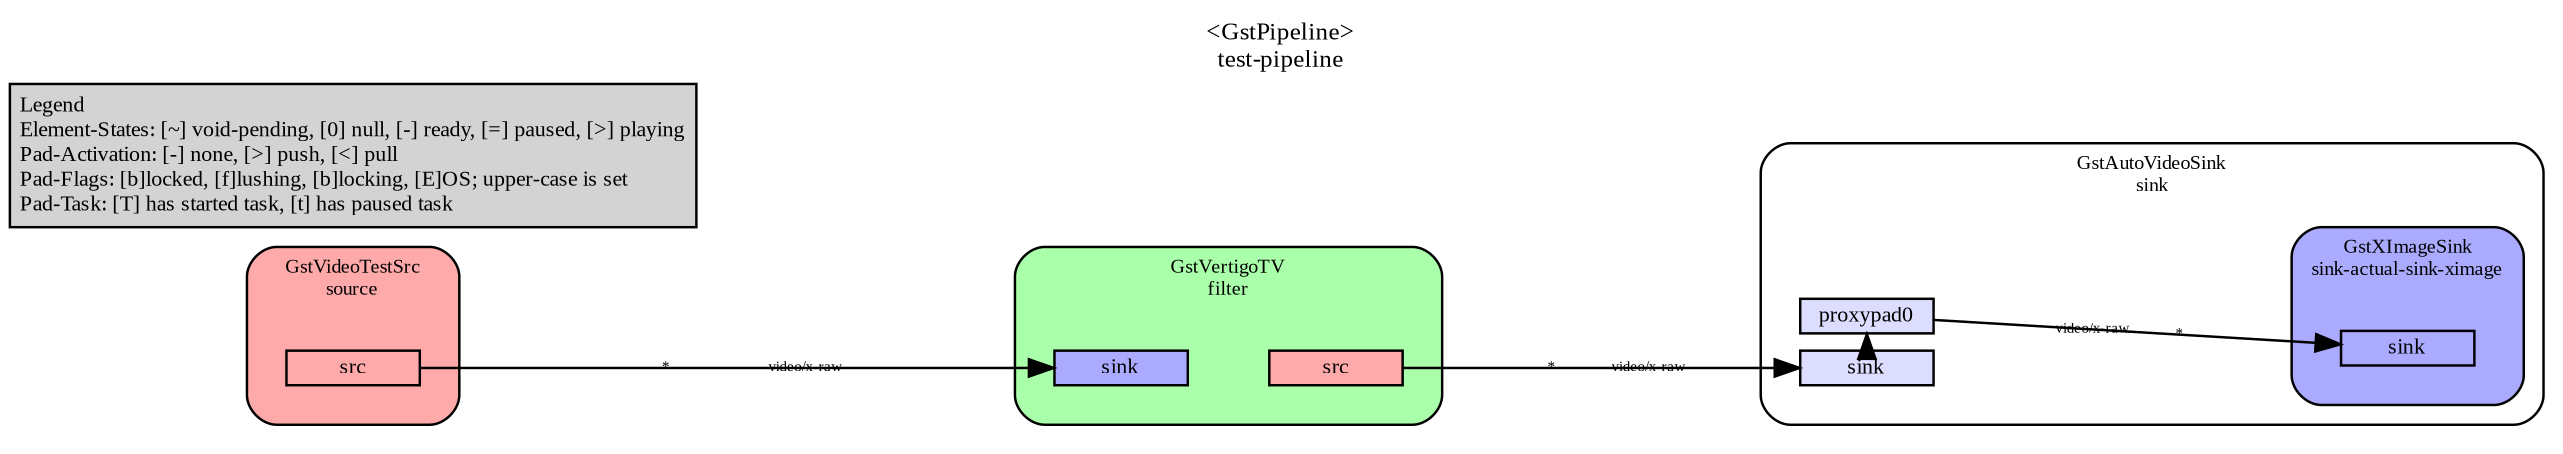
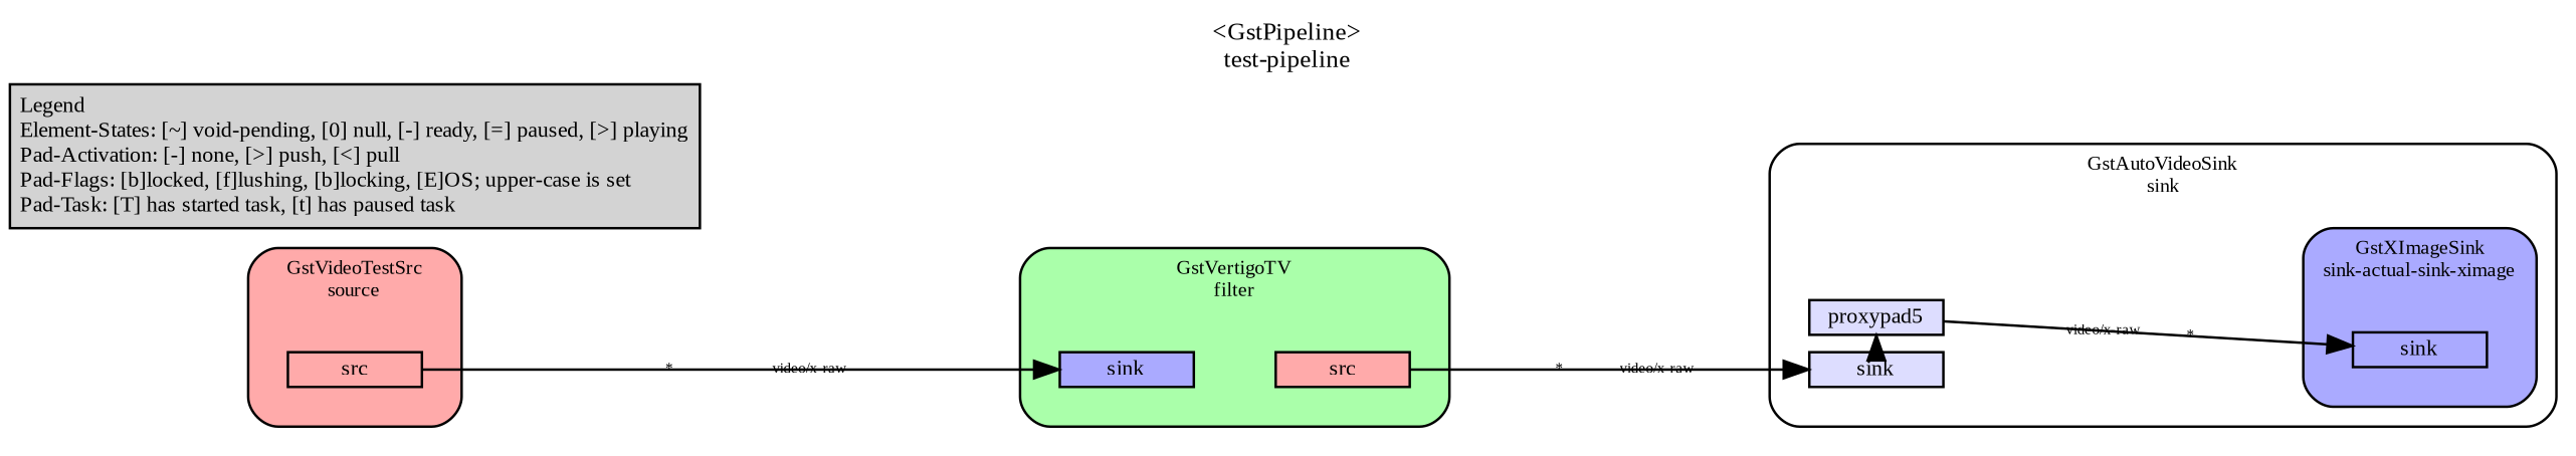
  digraph {
    fontname="Liberation Serif"
    fontsize=10
    label="<GstPipeline>\ntest-pipeline"
    labelloc=t
    nodesep=.1
    rankdir=LR
    ranksep=.2
    node [color=black fillcolor="#ddddff" fontname="Liberation Serif" fontsize=9 margin="0.0,0.0" shape=box style="filled,solid"]
    edge [fontname="Liberation Serif" fontsize=9 labelangle=0 labeldistance=10 labelfontsize=6]
-   n1 [height=0.2 label=proxypad0]
+   n1 [height=0.2 label=proxypad5]
    n2 [height=0.2 label=sink]
    n3 [fillcolor="#aaaaff" height=0.2 label=sink]
    n4 [fillcolor="#aaaaff" height=0.2 label=sink]
    n5 [fillcolor="#ffaaaa" height=0.2 label=src]
    n6 [fillcolor="#ffaaaa" height=0.2 label=src]
    n7 [label="Legend\lElement-States: [~] void-pending, [0] null, [-] ready, [=] paused, [>] playing\lPad-Activation: [-] none, [>] push, [<] pull\lPad-Flags: [b]locked, [f]lushing, [b]locking, [E]OS; upper-case is set\lPad-Task: [T] has started task, [t] has paused task\l" margin="0.05,0.05" style=filled color="" fillcolor=""]
    subgraph cluster_1 {
      color=black
      fillcolor="#ffffff"
      fontsize=8
      label="GstAutoVideoSink\nsink"
      style="filled,rounded"
      subgraph cluster_2 {
        color=black
        fillcolor="#ffffff"
        fontsize=8
        label=""
        style=invis
        n1
        n2
      }
      subgraph cluster_3 {
        color=black
        fillcolor="#aaaaff"
        fontsize=8
        label="GstXImageSink\nsink-actual-sink-ximage"
        style="filled,rounded"
        subgraph cluster_4 {
          color=black
          fillcolor="#aaaaff"
          fontsize=8
          label=""
          style=invis
          n3
        }
      }
    }
    subgraph cluster_5 {
      color=black
      fillcolor="#aaffaa"
      fontsize=8
      label="GstVertigoTV\nfilter"
      style="filled,rounded"
      subgraph cluster_6 {
        color=black
        fillcolor="#aaffaa"
        fontsize=8
        label=""
        style=invis
        n4
      }
      subgraph cluster_7 {
        color=black
        fillcolor="#aaffaa"
        fontsize=8
        label=""
        style=invis
        n5
      }
    }
    subgraph cluster_8 {
      color=black
      fillcolor="#ffaaaa"
      fontsize=8
      label="GstVideoTestSrc\nsource"
      style="filled,rounded"
      subgraph cluster_9 {
        color=black
        fillcolor="#ffaaaa"
        fontsize=8
        label=""
        style=invis
        n6
      }
    }
    n1 -> n3 [headlabel="video/x-raw" label="                                                  " taillabel="*"]
    n2 -> n1 [minlen=0 style=dashed labelangle="" labeldistance=""]
    n4 -> n5 [style=invis labelangle="" labeldistance=""]
    n5 -> n2 [headlabel="*" label="                                                  " taillabel="video/x-raw"]
    n6 -> n4 [headlabel="video/x-raw" label="                                                  " taillabel="*"]
  }
